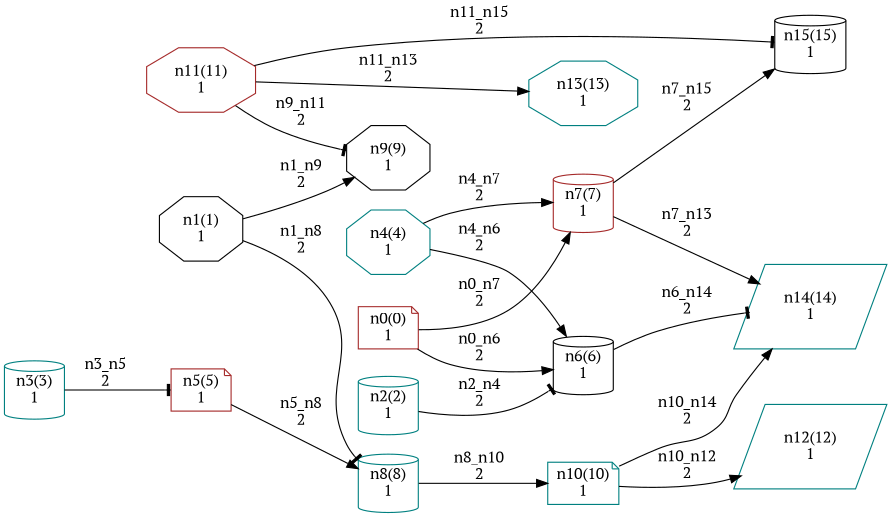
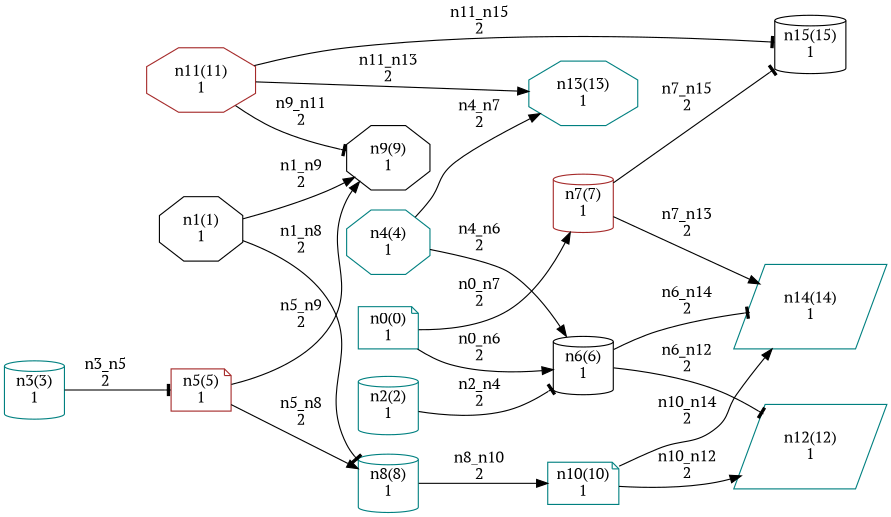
  digraph {
    fontname="PT Serif"
    rankdir=LR
    node [color=teal fontname="PT Serif" shape=cylinder]
    edge [arrowhead=normal fontname="PT Serif"]
-   n1 [color=brown label="n0(0)\n1" shape=note]
+   n1 [label="n0(0)\n1" shape=note]
    n2 [color=black label="n6(6)\n1"]
    n3 [color=brown label="n7(7)\n1"]
    n4 [label="n12(12)\n1" shape=parallelogram]
    n5 [label="n14(14)\n1" shape=parallelogram]
    n6 [color=black label="n15(15)\n1"]
    n7 [label="n13(13)\n1" shape=octagon]
    n8 [color=black label="n1(1)\n1" shape=octagon]
    n9 [label="n8(8)\n1"]
    n10 [color=black label="n9(9)\n1" shape=octagon]
    n11 [label="n10(10)\n1" shape=note]
    n12 [color=brown label="n11(11)\n1" shape=octagon]
    n13 [label="n2(2)\n1"]
    n14 [label="n4(4)\n1" shape=octagon]
    n15 [label="n3(3)\n1"]
    n16 [color=brown label="n5(5)\n1" shape=note]
    n1 -> n2 [label="n0_n6\n2"]
    n1 -> n3 [label="n0_n7\n2"]
+   n2 -> n4 [arrowhead=tee label="n6_n12\n2"]
    n2 -> n5 [arrowhead=tee label="n6_n14\n2"]
    n3 -> n5 [label="n7_n13\n2"]
-   n3 -> n6 [label="n7_n15\n2"]
+   n3 -> n6 [arrowhead=tee label="n7_n15\n2"]
    n8 -> n9 [arrowhead=tee label="n1_n8\n2"]
    n8 -> n10 [label="n1_n9\n2"]
    n9 -> n11 [label="n8_n10\n2"]
    n11 -> n4 [label="n10_n12\n2"]
    n11 -> n5 [label="n10_n14\n2"]
    n12 -> n6 [arrowhead=tee label="n11_n15\n2"]
    n12 -> n7 [label="n11_n13\n2"]
    n12 -> n10 [arrowhead=tee label="n9_n11\n2"]
    n13 -> n2 [arrowhead=tee label="n2_n4\n2"]
    n14 -> n2 [label="n4_n6\n2"]
-   n14 -> n3 [label="n4_n7\n2"]
+   n14 -> n7 [label="n4_n7\n2"]
    n15 -> n16 [arrowhead=tee label="n3_n5\n2"]
    n16 -> n9 [label="n5_n8\n2"]
+   n16 -> n10 [label="n5_n9\n2"]
  }
